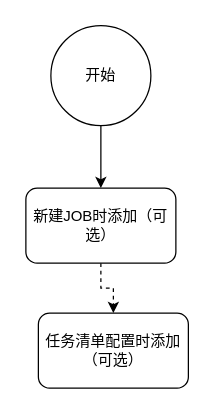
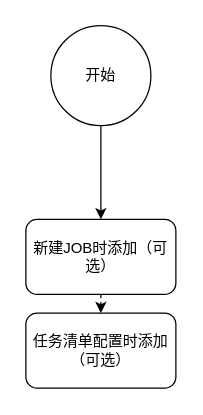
  <mxCell id="0" />
  <mxCell id="1" parent="0" />
  <mxCell id="2" style="edgeStyle=orthogonalEdgeStyle;rounded=0;orthogonalLoop=1;jettySize=auto;html=1;exitX=0.5;exitY=1;exitDx=0;exitDy=0;entryX=0.5;entryY=0;entryDx=0;entryDy=0;" edge="1" parent="1" source="3" target="5"><mxGeometry relative="1" as="geometry" /></mxCell>
  <mxCell id="3" value="开始" style="ellipse;whiteSpace=wrap;html=1;aspect=fixed;" vertex="1" parent="1"><mxGeometry x="40" y="20" width="80" height="80" as="geometry" /></mxCell>
  <mxCell id="4" style="edgeStyle=orthogonalEdgeStyle;rounded=0;orthogonalLoop=1;jettySize=auto;html=1;exitX=0.5;exitY=1;exitDx=0;exitDy=0;entryX=0.5;entryY=0;entryDx=0;entryDy=0;dashed=1;" edge="1" parent="1" source="5" target="6"><mxGeometry relative="1" as="geometry" /></mxCell>
- <mxCell id="5" value="新建JOB时添加（可选）" style="rounded=1;whiteSpace=wrap;html=1;" vertex="1" parent="1"><mxGeometry x="20" y="150" width="120" height="60" as="geometry" /></mxCell>
- <mxCell id="6" value="任务清单配置时添加（可选）" style="rounded=1;whiteSpace=wrap;html=1;" vertex="1" parent="1"><mxGeometry x="30" y="250" width="120" height="60" as="geometry" /></mxCell>
+ <mxCell id="5" value="新建JOB时添加（可选）" style="rounded=1;whiteSpace=wrap;html=1;" vertex="1" parent="1"><mxGeometry x="20" y="175" width="120" height="60" as="geometry" /></mxCell>
+ <mxCell id="6" value="任务清单配置时添加（可选）" style="rounded=1;whiteSpace=wrap;html=1;" vertex="1" parent="1"><mxGeometry x="20" y="250" width="120" height="60" as="geometry" /></mxCell>
